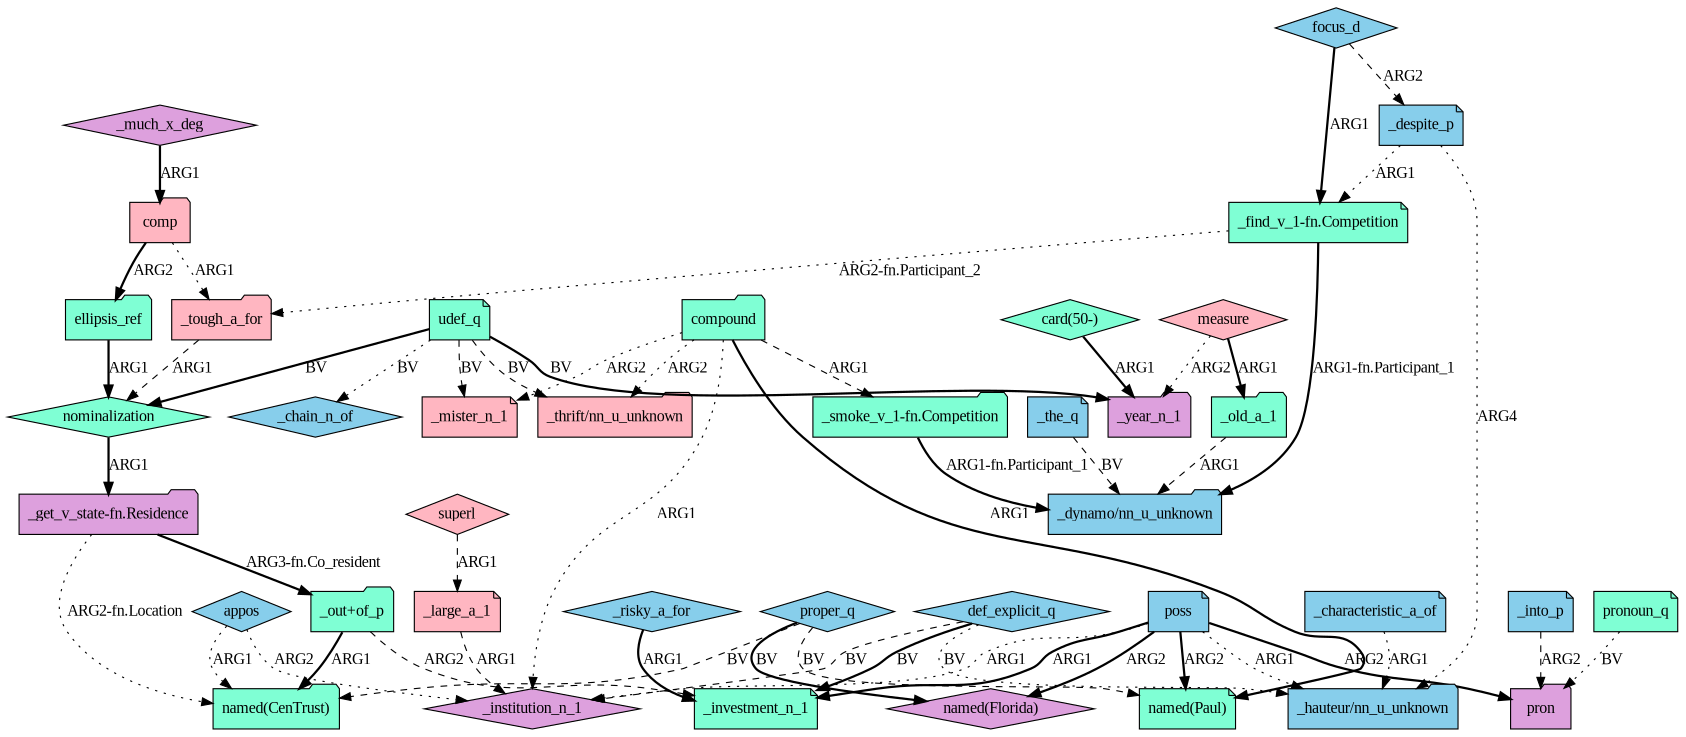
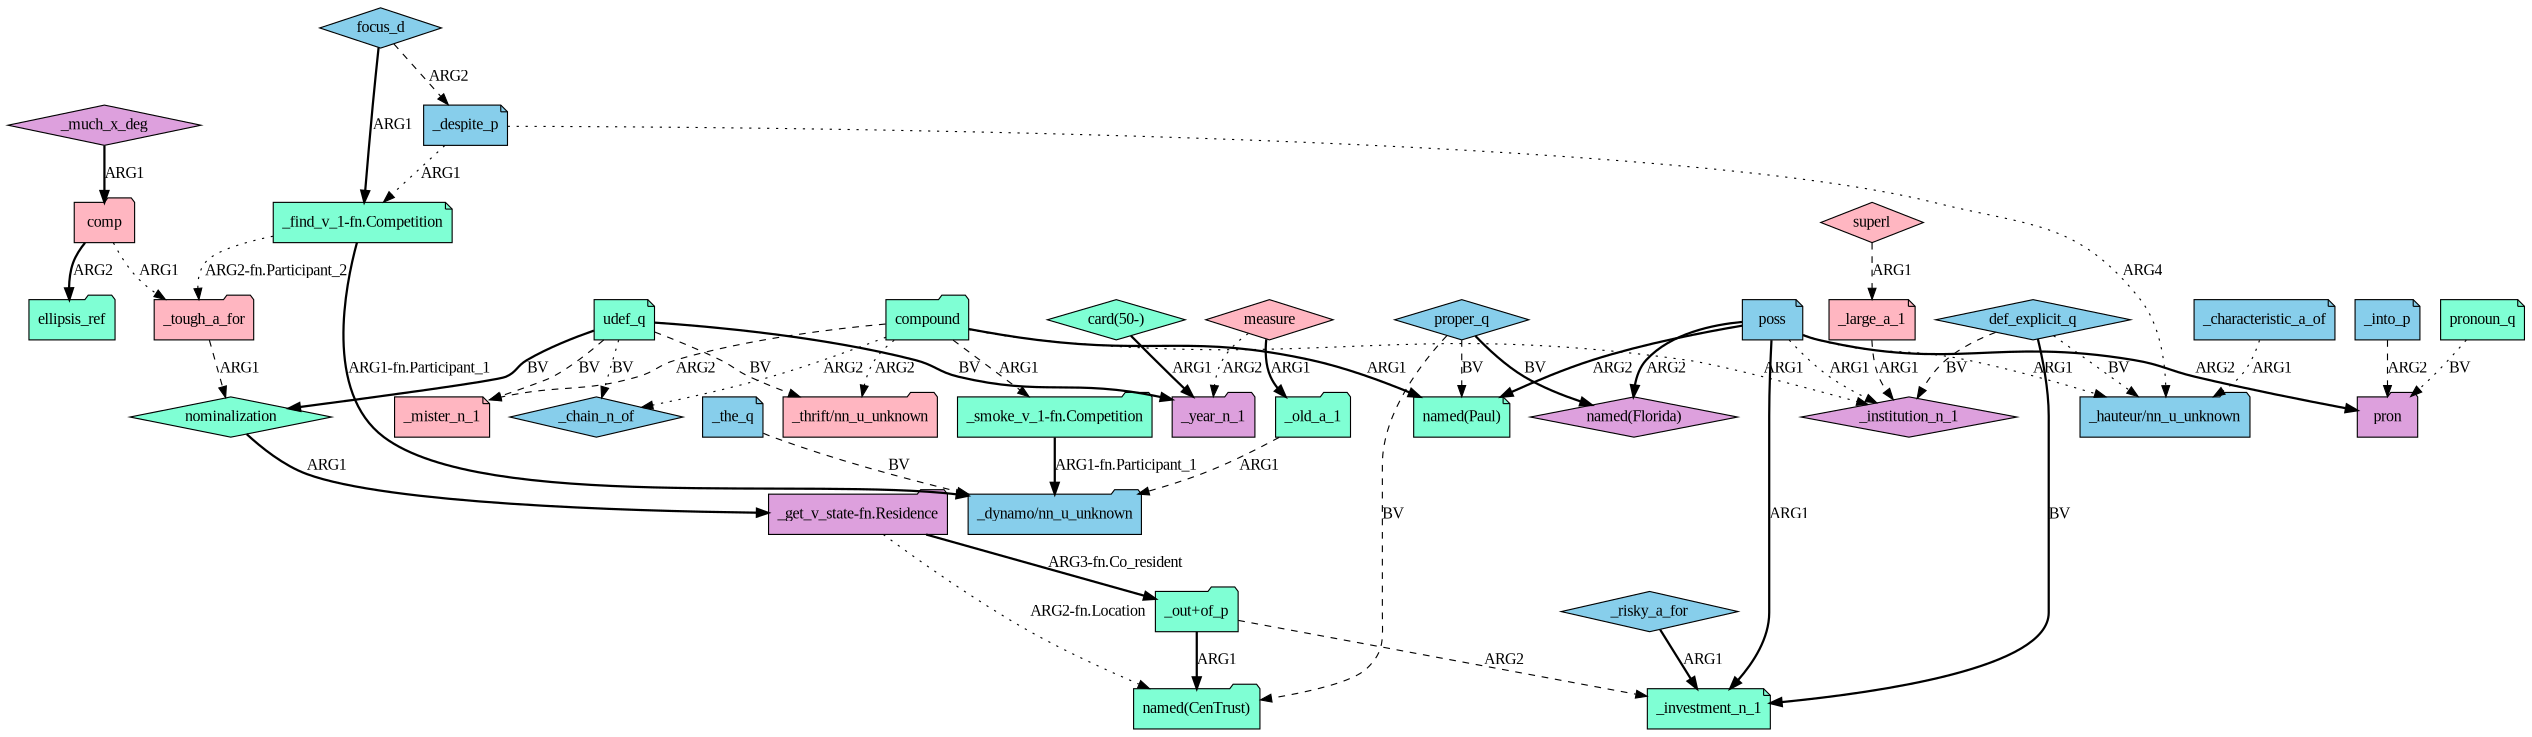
  digraph {
    fontname="Liberation Serif"
    node [fillcolor=skyblue fontname="Liberation Serif" shape=folder style=filled]
    edge [fontname="Liberation Serif" style=bold]
-   appos [shape=diamond]
    "named(CenTrust)" [fillcolor=aquamarine]
    _institution_n_1 [fillcolor=plum shape=diamond]
    _the_q [shape=note]
    "_dynamo/nn_u_unknown"
    superl [fillcolor=lightpink shape=diamond]
    _large_a_1 [fillcolor=lightpink shape=note]
    _risky_a_for [shape=diamond]
    _investment_n_1 [fillcolor=aquamarine shape=note]
    compound [fillcolor=aquamarine]
    _mister_n_1 [fillcolor=lightpink shape=note]
    "_smoke_v_1-fn.Competition" [fillcolor=aquamarine]
    _chain_n_of [shape=diamond]
    "named(Paul)" [fillcolor=aquamarine shape=note]
    "_thrift/nn_u_unknown" [fillcolor=lightpink]
    _into_p [shape=note]
    pron [fillcolor=plum]
    poss [shape=note]
    "_hauteur/nn_u_unknown"
    "named(Florida)" [fillcolor=plum shape=diamond]
    comp [fillcolor=lightpink]
    ellipsis_ref [fillcolor=aquamarine]
    _tough_a_for [fillcolor=lightpink]
    nominalization [fillcolor=aquamarine shape=diamond]
    "_get_v_state-fn.Residence" [fillcolor=plum]
    udef_q [fillcolor=aquamarine shape=note]
    _year_n_1 [fillcolor=plum]
    "_out+of_p" [fillcolor=aquamarine]
    def_explicit_q [shape=diamond]
    measure [fillcolor=lightpink shape=diamond]
    _old_a_1 [fillcolor=aquamarine]
    proper_q [shape=diamond]
    focus_d [shape=diamond]
    _despite_p [shape=note]
    "_find_v_1-fn.Competition" [fillcolor=aquamarine shape=note]
    pronoun_q [fillcolor=aquamarine shape=note]
    _characteristic_a_of [shape=note]
    "card(50-)" [fillcolor=aquamarine shape=diamond]
    _much_x_deg [fillcolor=plum shape=diamond]
-   appos -> "named(CenTrust)" [label=ARG1 style=dotted]
-   appos -> _institution_n_1 [label=ARG2 style=dotted]
    _the_q -> "_dynamo/nn_u_unknown" [label=BV style=dashed]
    superl -> _large_a_1 [label=ARG1 style=dashed]
    _large_a_1 -> _institution_n_1 [label=ARG1 style=dashed]
    _risky_a_for -> _investment_n_1 [label=ARG1]
    compound -> _institution_n_1 [label=ARG1 style=dotted]
-   compound -> _mister_n_1 [label=ARG2 style=dotted]
+   compound -> _mister_n_1 [label=ARG2 style=dashed]
    compound -> "_smoke_v_1-fn.Competition" [label=ARG1 style=dashed]
+   compound -> _chain_n_of [label=ARG2 style=dotted]
    compound -> "named(Paul)" [label=ARG1]
    compound -> "_thrift/nn_u_unknown" [label=ARG2 style=dotted]
    "_smoke_v_1-fn.Competition" -> "_dynamo/nn_u_unknown" [label="ARG1-fn.Participant_1"]
    _into_p -> pron [label=ARG2 style=dashed]
    poss -> _institution_n_1 [label=ARG1 style=dotted]
    poss -> _investment_n_1 [label=ARG1]
    poss -> "named(Paul)" [label=ARG2]
    poss -> pron [label=ARG2]
    poss -> "_hauteur/nn_u_unknown" [label=ARG1 style=dotted]
    poss -> "named(Florida)" [label=ARG2]
    comp -> ellipsis_ref [label=ARG2]
    comp -> _tough_a_for [label=ARG1 style=dotted]
-   ellipsis_ref -> nominalization [label=ARG1]
    _tough_a_for -> nominalization [label=ARG1 style=dashed]
    nominalization -> "_get_v_state-fn.Residence" [label=ARG1]
    "_get_v_state-fn.Residence" -> "named(CenTrust)" [label="ARG2-fn.Location" style=dotted]
    "_get_v_state-fn.Residence" -> "_out+of_p" [label="ARG3-fn.Co_resident"]
    udef_q -> _mister_n_1 [label=BV style=dashed]
    udef_q -> _chain_n_of [label=BV style=dotted]
    udef_q -> "_thrift/nn_u_unknown" [label=BV style=dashed]
    udef_q -> nominalization [label=BV]
    udef_q -> _year_n_1 [label=BV]
    "_out+of_p" -> "named(CenTrust)" [label=ARG1]
    "_out+of_p" -> _investment_n_1 [label=ARG2 style=dashed]
    def_explicit_q -> _institution_n_1 [label=BV style=dashed]
    def_explicit_q -> _investment_n_1 [label=BV]
    def_explicit_q -> "_hauteur/nn_u_unknown" [label=BV style=dotted]
    measure -> _year_n_1 [label=ARG2 style=dotted]
    measure -> _old_a_1 [label=ARG1]
    _old_a_1 -> "_dynamo/nn_u_unknown" [label=ARG1 style=dashed]
    proper_q -> "named(CenTrust)" [label=BV style=dashed]
    proper_q -> "named(Paul)" [label=BV style=dashed]
    proper_q -> "named(Florida)" [label=BV]
    focus_d -> _despite_p [label=ARG2 style=dashed]
    focus_d -> "_find_v_1-fn.Competition" [label=ARG1]
    _despite_p -> "_hauteur/nn_u_unknown" [label=ARG4 style=dotted]
    _despite_p -> "_find_v_1-fn.Competition" [label=ARG1 style=dotted]
    "_find_v_1-fn.Competition" -> "_dynamo/nn_u_unknown" [label="ARG1-fn.Participant_1"]
    "_find_v_1-fn.Competition" -> _tough_a_for [label="ARG2-fn.Participant_2" style=dotted]
    pronoun_q -> pron [label=BV style=dotted]
    _characteristic_a_of -> "_hauteur/nn_u_unknown" [label=ARG1 style=dotted]
    "card(50-)" -> _year_n_1 [label=ARG1]
    _much_x_deg -> comp [label=ARG1]
  }
